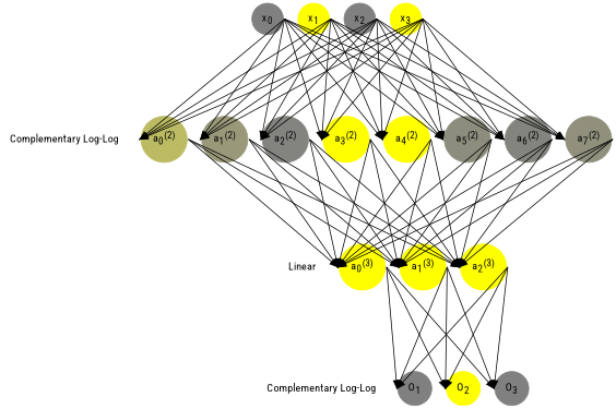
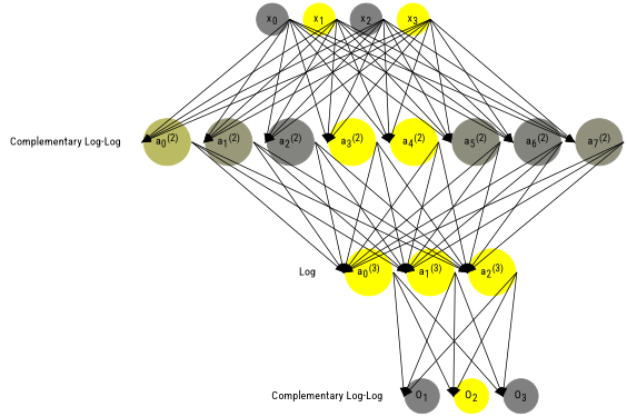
  digraph {
    rankdir=TB
    ranksep=1.4
    splines=false
    fontname="Roboto Condensed"
    node [color="0.1667, 0.0, 0.5" fillcolor="0.1667, 0.0, 0.5" shape=circle style=filled fontname="Roboto Condensed"]
    edge [headport=w style=solid tailport=e fontname="Roboto Condensed"]
    n1 [label=<x<sub>0</sub>>]
    n2 [color="0.1667, 1.0, 1.0" fillcolor="0.1667, 1.0, 1.0" label=<x<sub>1</sub>>]
    n3 [label=<x<sub>2</sub>>]
    n4 [color="0.1667, 1.0, 1.0" fillcolor="0.1667, 1.0, 1.0" label=<x<sub>3</sub>>]
    n5 [color="0.1667, 0.468374, 0.734187" fillcolor="0.1667, 0.468374, 0.734187" label=<a<sub>0</sub><sup>(2)</sup>>]
    n6 [color="0.1667, 0.201062, 0.600531" fillcolor="0.1667, 0.201062, 0.600531" label=<a<sub>1</sub><sup>(2)</sup>>]
    n7 [color="0.1667, 0.029331, 0.514665" fillcolor="0.1667, 0.029331, 0.514665" label=<a<sub>2</sub><sup>(2)</sup>>]
    n8 [color="0.1667, 1.000000, 1.000000" fillcolor="0.1667, 1.000000, 1.000000" label=<a<sub>3</sub><sup>(2)</sup>>]
    n9 [color="0.1667, 1.000000, 1.000000" fillcolor="0.1667, 1.000000, 1.000000" label=<a<sub>4</sub><sup>(2)</sup>>]
    n10 [color="0.1667, 0.104740, 0.552370" fillcolor="0.1667, 0.104740, 0.552370" label=<a<sub>5</sub><sup>(2)</sup>>]
    n11 [color="0.1667, 0.035315, 0.517657" fillcolor="0.1667, 0.035315, 0.517657" label=<a<sub>6</sub><sup>(2)</sup>>]
    n12 [color="0.1667, 0.132737, 0.566369" fillcolor="0.1667, 0.132737, 0.566369" label=<a<sub>7</sub><sup>(2)</sup>>]
    n13 [color="0.1667, 1.267368, 1.133684" fillcolor="0.1667, 1.267368, 1.133684" label=<a<sub>0</sub><sup>(3)</sup>>]
    n14 [color="0.1667, 1.100609, 1.050304" fillcolor="0.1667, 1.100609, 1.050304" label=<a<sub>1</sub><sup>(3)</sup>>]
    n15 [color="0.1667, 0.986219, 0.993110" fillcolor="0.1667, 0.986219, 0.993110" label=<a<sub>2</sub><sup>(3)</sup>>]
    n16 [label=<O<sub>1</sub>>]
    n17 [color="0.1667, 1.0, 1.0" fillcolor="0.1667, 1.0, 1.0" label=<O<sub>2</sub>>]
    n18 [label=<O<sub>3</sub>>]
    n19 [label="Complementary Log-Log" shape=plaintext color="" fillcolor="" style=""]
-   n20 [label=Linear shape=plaintext color="" fillcolor="" style=""]
+   n20 [label=Log shape=plaintext color="" fillcolor="" style=""]
    n21 [label="Complementary Log-Log" shape=plaintext color="" fillcolor="" style=""]
    subgraph sub_1 {
      n1
    }
    subgraph sub_2 {
      n2
    }
    subgraph sub_3 {
      n3
    }
    subgraph sub_4 {
      n4
    }
    subgraph sub_5 {
      n5
    }
    subgraph sub_6 {
      n6
    }
    subgraph sub_7 {
      n7
    }
    subgraph sub_8 {
      n8
    }
    subgraph sub_9 {
      n9
    }
    subgraph sub_10 {
      n10
    }
    subgraph sub_11 {
      n11
    }
    subgraph sub_12 {
      n12
    }
    subgraph sub_13 {
      n13
    }
    subgraph sub_14 {
      n14
    }
    subgraph sub_15 {
      n15
    }
    subgraph sub_16 {
      n16
    }
    subgraph sub_17 {
      n17
    }
    subgraph sub_18 {
      n18
    }
    subgraph sub_19 {
      rank=same
      n1
      n2
      n3
      n4
    }
    subgraph sub_20 {
      rank=same
      n5
      n6
      n7
      n8
      n9
      n10
      n11
      n12
    }
    subgraph sub_21 {
      rank=same
      n13
      n14
      n15
    }
    subgraph sub_22 {
      rank=same
      n16
      n17
      n18
    }
    subgraph sub_23 {
      rank=same
      n5
      n19
    }
    subgraph sub_24 {
      rank=same
      n13
      n20
    }
    subgraph sub_25 {
      rank=same
      n16
      n21
    }
    n1 -> n2 [style=invis]
    n1 -> n5
    n1 -> n6
    n1 -> n7
    n1 -> n8
    n1 -> n9
    n1 -> n10
    n1 -> n11
    n1 -> n12
    n2 -> n3 [style=invis]
    n2 -> n5
    n2 -> n6
    n2 -> n7
    n2 -> n8
    n2 -> n9
    n2 -> n10
    n2 -> n11
    n2 -> n12
    n3 -> n4 [style=invis]
    n3 -> n5
    n3 -> n6
    n3 -> n7
    n3 -> n8
    n3 -> n9
    n3 -> n10
    n3 -> n11
    n3 -> n12
    n4 -> n5
    n4 -> n6
    n4 -> n7
    n4 -> n8
    n4 -> n9
    n4 -> n10
    n4 -> n11
    n4 -> n12
    n5 -> n6 [style=invis]
    n5 -> n13
    n5 -> n14
    n5 -> n15
    n6 -> n7 [style=invis]
    n6 -> n13
    n6 -> n14
    n6 -> n15
    n7 -> n8 [style=invis]
    n7 -> n13
    n7 -> n14
    n7 -> n15
    n8 -> n9 [style=invis]
    n8 -> n13
    n8 -> n14
    n8 -> n15
    n9 -> n10 [style=invis]
    n9 -> n13
    n9 -> n14
    n9 -> n15
    n10 -> n11 [style=invis]
    n10 -> n13
    n10 -> n14
    n10 -> n15
    n11 -> n12 [style=invis]
    n11 -> n13
    n11 -> n14
    n11 -> n15
    n12 -> n13
    n12 -> n14
    n12 -> n15
    n13 -> n14 [style=invis]
    n13 -> n16
    n13 -> n17
    n13 -> n18
    n14 -> n15 [style=invis]
    n14 -> n16
    n14 -> n17
    n14 -> n18
    n15 -> n16
    n15 -> n17
    n15 -> n18
    n16 -> n17 [style=invis]
    n17 -> n18 [style=invis]
    n19 -> n5 [style=invis]
    n20 -> n13 [style=invis]
    n21 -> n16 [style=invis]
  }
